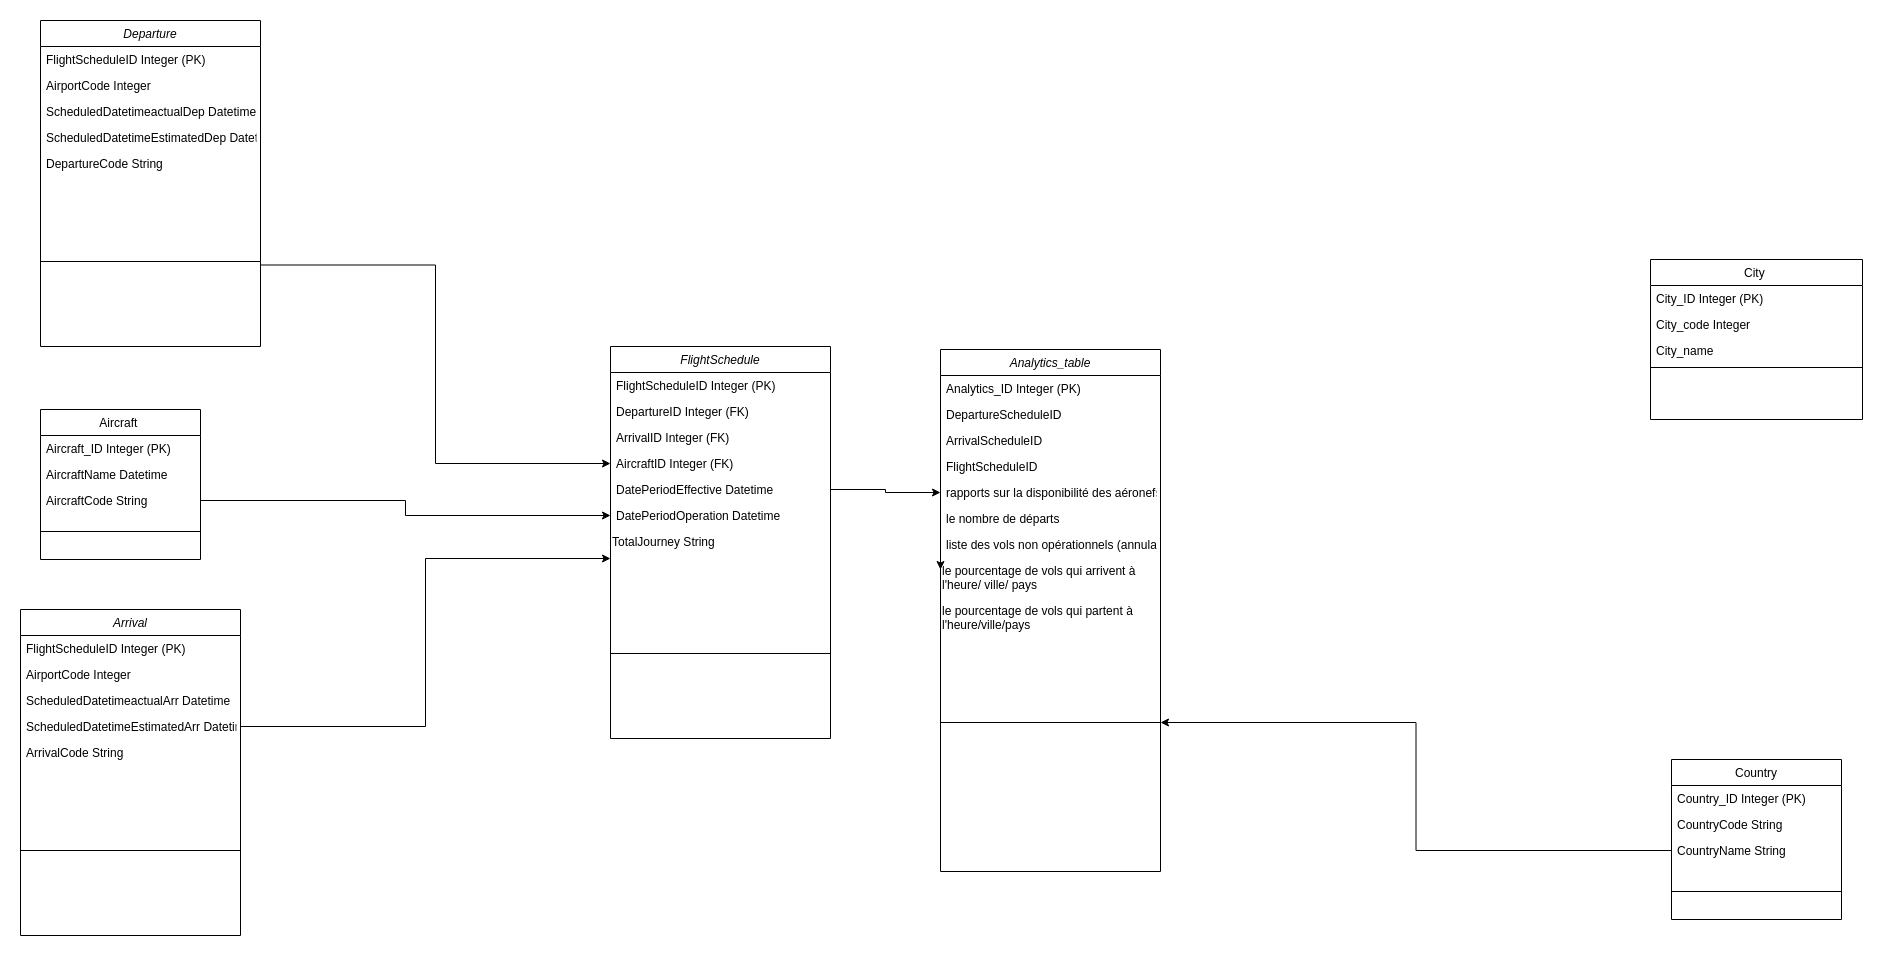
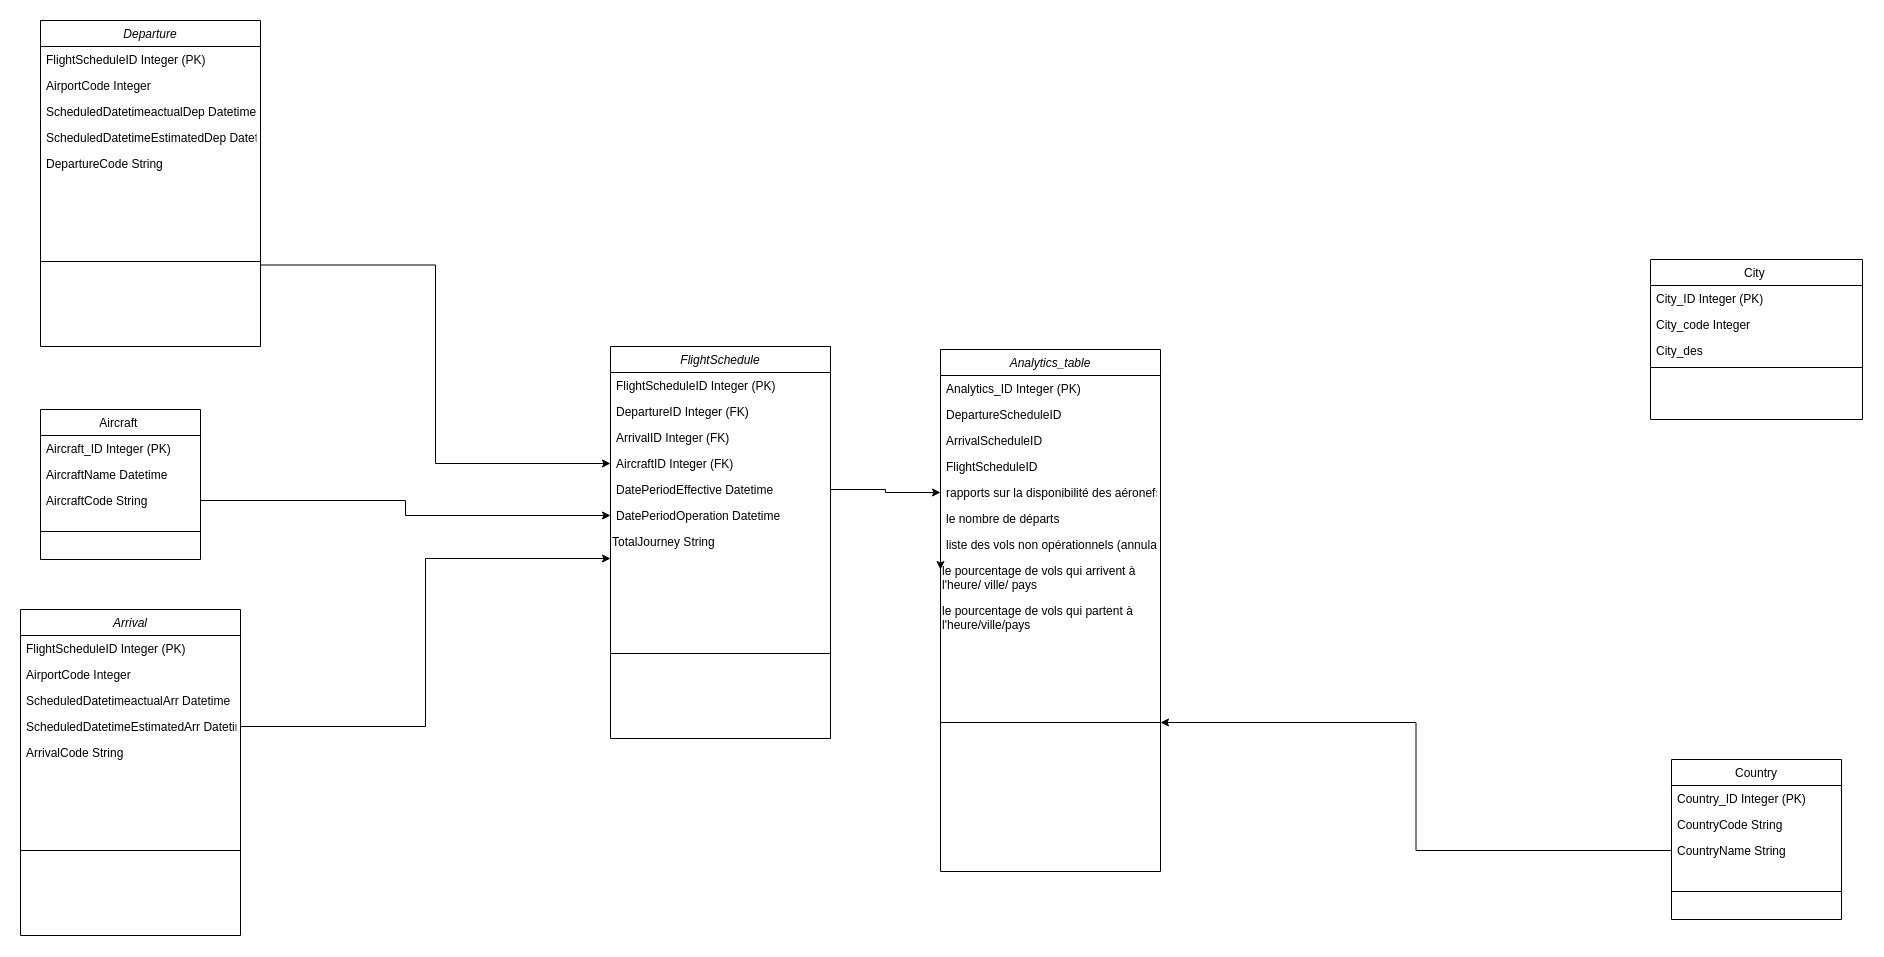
  <mxCell id="0" />
  <mxCell id="1" parent="0" />
  <mxCell id="2" value="FlightSchedule" style="swimlane;fontStyle=2;align=center;verticalAlign=top;childLayout=stackLayout;horizontal=1;startSize=26;horizontalStack=0;resizeParent=1;resizeLast=0;collapsible=1;marginBottom=0;rounded=0;shadow=0;strokeWidth=1;" parent="1" vertex="1"><mxGeometry x="610" y="346" width="220" height="392" as="geometry"><mxRectangle x="230" y="140" width="160" height="26" as="alternateBounds" /></mxGeometry></mxCell>
  <mxCell id="3" value="FlightScheduleID Integer (PK)" style="text;align=left;verticalAlign=top;spacingLeft=4;spacingRight=4;overflow=hidden;rotatable=0;points=[[0,0.5],[1,0.5]];portConstraint=eastwest;" parent="2" vertex="1"><mxGeometry y="26" width="220" height="26" as="geometry" /></mxCell>
  <mxCell id="4" value="DepartureID Integer (FK)" style="text;align=left;verticalAlign=top;spacingLeft=4;spacingRight=4;overflow=hidden;rotatable=0;points=[[0,0.5],[1,0.5]];portConstraint=eastwest;" parent="2" vertex="1"><mxGeometry y="52" width="220" height="26" as="geometry" /></mxCell>
  <mxCell id="5" value="ArrivalID Integer (FK)" style="text;align=left;verticalAlign=top;spacingLeft=4;spacingRight=4;overflow=hidden;rotatable=0;points=[[0,0.5],[1,0.5]];portConstraint=eastwest;" parent="2" vertex="1"><mxGeometry y="78" width="220" height="26" as="geometry" /></mxCell>
  <mxCell id="6" value="AircraftID Integer (FK)" style="text;align=left;verticalAlign=top;spacingLeft=4;spacingRight=4;overflow=hidden;rotatable=0;points=[[0,0.5],[1,0.5]];portConstraint=eastwest;" parent="2" vertex="1"><mxGeometry y="104" width="220" height="26" as="geometry" /></mxCell>
  <mxCell id="7" value="DatePeriodEffective Datetime" style="text;align=left;verticalAlign=top;spacingLeft=4;spacingRight=4;overflow=hidden;rotatable=0;points=[[0,0.5],[1,0.5]];portConstraint=eastwest;" parent="2" vertex="1"><mxGeometry y="130" width="220" height="26" as="geometry" /></mxCell>
  <mxCell id="8" value="DatePeriodOperation Datetime" style="text;align=left;verticalAlign=top;spacingLeft=4;spacingRight=4;overflow=hidden;rotatable=0;points=[[0,0.5],[1,0.5]];portConstraint=eastwest;" parent="2" vertex="1"><mxGeometry y="156" width="220" height="26" as="geometry" /></mxCell>
  <mxCell id="9" value="TotalJourney String" style="text;whiteSpace=wrap;html=1;" parent="2" vertex="1"><mxGeometry y="182" width="220" height="40" as="geometry" /></mxCell>
  <mxCell id="10" value="" style="line;html=1;strokeWidth=1;align=left;verticalAlign=middle;spacingTop=-1;spacingLeft=3;spacingRight=3;rotatable=0;labelPosition=right;points=[];portConstraint=eastwest;" parent="2" vertex="1"><mxGeometry y="222" width="220" height="170" as="geometry" /></mxCell>
  <mxCell id="11" value="Country" style="swimlane;fontStyle=0;align=center;verticalAlign=top;childLayout=stackLayout;horizontal=1;startSize=26;horizontalStack=0;resizeParent=1;resizeLast=0;collapsible=1;marginBottom=0;rounded=0;shadow=0;strokeWidth=1;" parent="1" vertex="1"><mxGeometry x="1671" y="759" width="170" height="160" as="geometry"><mxRectangle x="130" y="380" width="160" height="26" as="alternateBounds" /></mxGeometry></mxCell>
  <mxCell id="12" value="Country_ID Integer (PK)" style="text;align=left;verticalAlign=top;spacingLeft=4;spacingRight=4;overflow=hidden;rotatable=0;points=[[0,0.5],[1,0.5]];portConstraint=eastwest;" parent="11" vertex="1"><mxGeometry y="26" width="170" height="26" as="geometry" /></mxCell>
  <mxCell id="13" value="CountryCode String" style="text;align=left;verticalAlign=top;spacingLeft=4;spacingRight=4;overflow=hidden;rotatable=0;points=[[0,0.5],[1,0.5]];portConstraint=eastwest;rounded=0;shadow=0;html=0;" parent="11" vertex="1"><mxGeometry y="52" width="170" height="26" as="geometry" /></mxCell>
  <mxCell id="14" value="CountryName String" style="text;align=left;verticalAlign=top;spacingLeft=4;spacingRight=4;overflow=hidden;rotatable=0;points=[[0,0.5],[1,0.5]];portConstraint=eastwest;rounded=0;shadow=0;html=0;" parent="11" vertex="1"><mxGeometry y="78" width="170" height="26" as="geometry" /></mxCell>
  <mxCell id="15" value="" style="line;html=1;strokeWidth=1;align=left;verticalAlign=middle;spacingTop=-1;spacingLeft=3;spacingRight=3;rotatable=0;labelPosition=right;points=[];portConstraint=eastwest;" parent="11" vertex="1"><mxGeometry y="104" width="170" height="56" as="geometry" /></mxCell>
  <mxCell id="16" value="Aircraft " style="swimlane;fontStyle=0;align=center;verticalAlign=top;childLayout=stackLayout;horizontal=1;startSize=26;horizontalStack=0;resizeParent=1;resizeLast=0;collapsible=1;marginBottom=0;rounded=0;shadow=0;strokeWidth=1;" parent="1" vertex="1"><mxGeometry x="40" y="409" width="160" height="150" as="geometry"><mxRectangle x="340" y="380" width="170" height="26" as="alternateBounds" /></mxGeometry></mxCell>
  <mxCell id="17" value="Aircraft_ID Integer (PK)" style="text;align=left;verticalAlign=top;spacingLeft=4;spacingRight=4;overflow=hidden;rotatable=0;points=[[0,0.5],[1,0.5]];portConstraint=eastwest;" parent="16" vertex="1"><mxGeometry y="26" width="160" height="26" as="geometry" /></mxCell>
  <mxCell id="18" value="AircraftName Datetime " style="text;align=left;verticalAlign=top;spacingLeft=4;spacingRight=4;overflow=hidden;rotatable=0;points=[[0,0.5],[1,0.5]];portConstraint=eastwest;" parent="16" vertex="1"><mxGeometry y="52" width="160" height="26" as="geometry" /></mxCell>
  <mxCell id="19" value="AircraftCode String" style="text;align=left;verticalAlign=top;spacingLeft=4;spacingRight=4;overflow=hidden;rotatable=0;points=[[0,0.5],[1,0.5]];portConstraint=eastwest;" parent="16" vertex="1"><mxGeometry y="78" width="160" height="26" as="geometry" /></mxCell>
  <mxCell id="20" value="" style="line;html=1;strokeWidth=1;align=left;verticalAlign=middle;spacingTop=-1;spacingLeft=3;spacingRight=3;rotatable=0;labelPosition=right;points=[];portConstraint=eastwest;" parent="16" vertex="1"><mxGeometry y="104" width="160" height="36" as="geometry" /></mxCell>
  <mxCell id="21" value="City " style="swimlane;fontStyle=0;align=center;verticalAlign=top;childLayout=stackLayout;horizontal=1;startSize=26;horizontalStack=0;resizeParent=1;resizeLast=0;collapsible=1;marginBottom=0;rounded=0;shadow=0;strokeWidth=1;" parent="1" vertex="1"><mxGeometry x="1650" y="259" width="212" height="160" as="geometry"><mxRectangle x="550" y="140" width="160" height="26" as="alternateBounds" /></mxGeometry></mxCell>
  <mxCell id="22" value="City_ID Integer (PK)" style="text;align=left;verticalAlign=top;spacingLeft=4;spacingRight=4;overflow=hidden;rotatable=0;points=[[0,0.5],[1,0.5]];portConstraint=eastwest;" parent="21" vertex="1"><mxGeometry y="26" width="212" height="26" as="geometry" /></mxCell>
  <mxCell id="23" value="City_code Integer" style="text;align=left;verticalAlign=top;spacingLeft=4;spacingRight=4;overflow=hidden;rotatable=0;points=[[0,0.5],[1,0.5]];portConstraint=eastwest;rounded=0;shadow=0;html=0;" parent="21" vertex="1"><mxGeometry y="52" width="212" height="26" as="geometry" /></mxCell>
- <mxCell id="24" value="City_name" style="text;align=left;verticalAlign=top;spacingLeft=4;spacingRight=4;overflow=hidden;rotatable=0;points=[[0,0.5],[1,0.5]];portConstraint=eastwest;rounded=0;shadow=0;html=0;" parent="21" vertex="1"><mxGeometry y="78" width="212" height="26" as="geometry" /></mxCell>
+ <mxCell id="24" value="City_des" style="text;align=left;verticalAlign=top;spacingLeft=4;spacingRight=4;overflow=hidden;rotatable=0;points=[[0,0.5],[1,0.5]];portConstraint=eastwest;rounded=0;shadow=0;html=0;" parent="21" vertex="1"><mxGeometry y="78" width="212" height="26" as="geometry" /></mxCell>
  <mxCell id="25" value="" style="line;html=1;strokeWidth=1;align=left;verticalAlign=middle;spacingTop=-1;spacingLeft=3;spacingRight=3;rotatable=0;labelPosition=right;points=[];portConstraint=eastwest;" parent="21" vertex="1"><mxGeometry y="104" width="212" height="8" as="geometry" /></mxCell>
  <mxCell id="26" style="edgeStyle=orthogonalEdgeStyle;rounded=0;orthogonalLoop=1;jettySize=auto;html=1;exitX=1;exitY=0.75;exitDx=0;exitDy=0;entryX=0;entryY=0.5;entryDx=0;entryDy=0;" edge="1" parent="1" source="27" target="6"><mxGeometry relative="1" as="geometry" /></mxCell>
  <mxCell id="27" value="Departure" style="swimlane;fontStyle=2;align=center;verticalAlign=top;childLayout=stackLayout;horizontal=1;startSize=26;horizontalStack=0;resizeParent=1;resizeLast=0;collapsible=1;marginBottom=0;rounded=0;shadow=0;strokeWidth=1;" parent="1" vertex="1"><mxGeometry x="40" y="20" width="220" height="326" as="geometry"><mxRectangle x="230" y="140" width="160" height="26" as="alternateBounds" /></mxGeometry></mxCell>
  <mxCell id="28" value="FlightScheduleID Integer (PK)" style="text;align=left;verticalAlign=top;spacingLeft=4;spacingRight=4;overflow=hidden;rotatable=0;points=[[0,0.5],[1,0.5]];portConstraint=eastwest;" parent="27" vertex="1"><mxGeometry y="26" width="220" height="26" as="geometry" /></mxCell>
  <mxCell id="29" value="AirportCode Integer" style="text;align=left;verticalAlign=top;spacingLeft=4;spacingRight=4;overflow=hidden;rotatable=0;points=[[0,0.5],[1,0.5]];portConstraint=eastwest;rounded=0;shadow=0;html=0;" parent="27" vertex="1"><mxGeometry y="52" width="220" height="26" as="geometry" /></mxCell>
  <mxCell id="30" value="ScheduledDatetimeactualDep Datetime" style="text;align=left;verticalAlign=top;spacingLeft=4;spacingRight=4;overflow=hidden;rotatable=0;points=[[0,0.5],[1,0.5]];portConstraint=eastwest;rounded=0;shadow=0;html=0;" parent="27" vertex="1"><mxGeometry y="78" width="220" height="26" as="geometry" /></mxCell>
  <mxCell id="31" value="ScheduledDatetimeEstimatedDep Datetime" style="text;align=left;verticalAlign=top;spacingLeft=4;spacingRight=4;overflow=hidden;rotatable=0;points=[[0,0.5],[1,0.5]];portConstraint=eastwest;" parent="27" vertex="1"><mxGeometry y="104" width="220" height="26" as="geometry" /></mxCell>
  <mxCell id="32" value="DepartureCode String" style="text;align=left;verticalAlign=top;spacingLeft=4;spacingRight=4;overflow=hidden;rotatable=0;points=[[0,0.5],[1,0.5]];portConstraint=eastwest;" parent="27" vertex="1"><mxGeometry y="130" width="220" height="26" as="geometry" /></mxCell>
  <mxCell id="33" value="" style="line;html=1;strokeWidth=1;align=left;verticalAlign=middle;spacingTop=-1;spacingLeft=3;spacingRight=3;rotatable=0;labelPosition=right;points=[];portConstraint=eastwest;" parent="27" vertex="1"><mxGeometry y="156" width="220" height="170" as="geometry" /></mxCell>
  <mxCell id="34" value="Analytics_table" style="swimlane;fontStyle=2;align=center;verticalAlign=top;childLayout=stackLayout;horizontal=1;startSize=26;horizontalStack=0;resizeParent=1;resizeLast=0;collapsible=1;marginBottom=0;rounded=0;shadow=0;strokeWidth=1;" vertex="1" parent="1"><mxGeometry x="940" y="349" width="220" height="522" as="geometry"><mxRectangle x="230" y="140" width="160" height="26" as="alternateBounds" /></mxGeometry></mxCell>
  <mxCell id="35" value="Analytics_ID Integer (PK)" style="text;align=left;verticalAlign=top;spacingLeft=4;spacingRight=4;overflow=hidden;rotatable=0;points=[[0,0.5],[1,0.5]];portConstraint=eastwest;" vertex="1" parent="34"><mxGeometry y="26" width="220" height="26" as="geometry" /></mxCell>
  <mxCell id="36" value="DepartureScheduleID" style="text;align=left;verticalAlign=top;spacingLeft=4;spacingRight=4;overflow=hidden;rotatable=0;points=[[0,0.5],[1,0.5]];portConstraint=eastwest;rounded=0;shadow=0;html=0;" vertex="1" parent="34"><mxGeometry y="52" width="220" height="26" as="geometry" /></mxCell>
  <mxCell id="37" value="ArrivalScheduleID" style="text;align=left;verticalAlign=top;spacingLeft=4;spacingRight=4;overflow=hidden;rotatable=0;points=[[0,0.5],[1,0.5]];portConstraint=eastwest;" vertex="1" parent="34"><mxGeometry y="78" width="220" height="26" as="geometry" /></mxCell>
  <mxCell id="38" value="FlightScheduleID" style="text;align=left;verticalAlign=top;spacingLeft=4;spacingRight=4;overflow=hidden;rotatable=0;points=[[0,0.5],[1,0.5]];portConstraint=eastwest;" vertex="1" parent="34"><mxGeometry y="104" width="220" height="26" as="geometry" /></mxCell>
  <mxCell id="39" value="rapports sur la disponibilité des aéronefs" style="text;align=left;verticalAlign=top;spacingLeft=4;spacingRight=4;overflow=hidden;rotatable=0;points=[[0,0.5],[1,0.5]];portConstraint=eastwest;" vertex="1" parent="34"><mxGeometry y="130" width="220" height="26" as="geometry" /></mxCell>
  <mxCell id="40" value="le nombre de départs" style="text;align=left;verticalAlign=top;spacingLeft=4;spacingRight=4;overflow=hidden;rotatable=0;points=[[0,0.5],[1,0.5]];portConstraint=eastwest;" vertex="1" parent="34"><mxGeometry y="156" width="220" height="26" as="geometry" /></mxCell>
  <mxCell id="41" value="liste des vols non opérationnels (annulation)" style="text;align=left;verticalAlign=top;spacingLeft=4;spacingRight=4;overflow=hidden;rotatable=0;points=[[0,0.5],[1,0.5]];portConstraint=eastwest;" vertex="1" parent="34"><mxGeometry y="182" width="220" height="26" as="geometry" /></mxCell>
  <mxCell id="42" style="edgeStyle=orthogonalEdgeStyle;rounded=0;orthogonalLoop=1;jettySize=auto;html=1;exitX=0;exitY=0.25;exitDx=0;exitDy=0;" edge="1" parent="34" source="43"><mxGeometry relative="1" as="geometry"><mxPoint y="220" as="targetPoint" /></mxGeometry></mxCell>
  <mxCell id="43" value="le pourcentage de vols qui arrivent à l'heure/ ville/ pays" style="text;whiteSpace=wrap;html=1;" vertex="1" parent="34"><mxGeometry y="208" width="220" height="40" as="geometry" /></mxCell>
  <mxCell id="44" value="le pourcentage de vols qui partent à l'heure/ville/pays" style="text;whiteSpace=wrap;html=1;" vertex="1" parent="34"><mxGeometry y="248" width="220" height="40" as="geometry" /></mxCell>
  <mxCell id="45" value="" style="line;html=1;strokeWidth=1;align=left;verticalAlign=middle;spacingTop=-1;spacingLeft=3;spacingRight=3;rotatable=0;labelPosition=right;points=[];portConstraint=eastwest;" vertex="1" parent="34"><mxGeometry y="288" width="220" height="170" as="geometry" /></mxCell>
  <mxCell id="46" value="Arrival" style="swimlane;fontStyle=2;align=center;verticalAlign=top;childLayout=stackLayout;horizontal=1;startSize=26;horizontalStack=0;resizeParent=1;resizeLast=0;collapsible=1;marginBottom=0;rounded=0;shadow=0;strokeWidth=1;" vertex="1" parent="1"><mxGeometry x="20" y="609" width="220" height="326" as="geometry"><mxRectangle x="230" y="140" width="160" height="26" as="alternateBounds" /></mxGeometry></mxCell>
  <mxCell id="47" value="FlightScheduleID Integer (PK)" style="text;align=left;verticalAlign=top;spacingLeft=4;spacingRight=4;overflow=hidden;rotatable=0;points=[[0,0.5],[1,0.5]];portConstraint=eastwest;" vertex="1" parent="46"><mxGeometry y="26" width="220" height="26" as="geometry" /></mxCell>
  <mxCell id="48" value="AirportCode Integer" style="text;align=left;verticalAlign=top;spacingLeft=4;spacingRight=4;overflow=hidden;rotatable=0;points=[[0,0.5],[1,0.5]];portConstraint=eastwest;rounded=0;shadow=0;html=0;" vertex="1" parent="46"><mxGeometry y="52" width="220" height="26" as="geometry" /></mxCell>
  <mxCell id="49" value="ScheduledDatetimeactualArr Datetime" style="text;align=left;verticalAlign=top;spacingLeft=4;spacingRight=4;overflow=hidden;rotatable=0;points=[[0,0.5],[1,0.5]];portConstraint=eastwest;rounded=0;shadow=0;html=0;" vertex="1" parent="46"><mxGeometry y="78" width="220" height="26" as="geometry" /></mxCell>
  <mxCell id="50" value="ScheduledDatetimeEstimatedArr Datetime" style="text;align=left;verticalAlign=top;spacingLeft=4;spacingRight=4;overflow=hidden;rotatable=0;points=[[0,0.5],[1,0.5]];portConstraint=eastwest;" vertex="1" parent="46"><mxGeometry y="104" width="220" height="26" as="geometry" /></mxCell>
  <mxCell id="51" value="ArrivalCode String" style="text;align=left;verticalAlign=top;spacingLeft=4;spacingRight=4;overflow=hidden;rotatable=0;points=[[0,0.5],[1,0.5]];portConstraint=eastwest;" vertex="1" parent="46"><mxGeometry y="130" width="220" height="26" as="geometry" /></mxCell>
  <mxCell id="52" value="" style="line;html=1;strokeWidth=1;align=left;verticalAlign=middle;spacingTop=-1;spacingLeft=3;spacingRight=3;rotatable=0;labelPosition=right;points=[];portConstraint=eastwest;" vertex="1" parent="46"><mxGeometry y="156" width="220" height="170" as="geometry" /></mxCell>
  <mxCell id="53" style="edgeStyle=orthogonalEdgeStyle;rounded=0;orthogonalLoop=1;jettySize=auto;html=1;exitX=1;exitY=0.5;exitDx=0;exitDy=0;entryX=0;entryY=0.75;entryDx=0;entryDy=0;" edge="1" parent="1" source="50" target="9"><mxGeometry relative="1" as="geometry" /></mxCell>
  <mxCell id="54" style="edgeStyle=orthogonalEdgeStyle;rounded=0;orthogonalLoop=1;jettySize=auto;html=1;exitX=1;exitY=0.5;exitDx=0;exitDy=0;entryX=0;entryY=0.5;entryDx=0;entryDy=0;" edge="1" parent="1" source="19" target="8"><mxGeometry relative="1" as="geometry" /></mxCell>
  <mxCell id="55" style="edgeStyle=orthogonalEdgeStyle;rounded=0;orthogonalLoop=1;jettySize=auto;html=1;exitX=1;exitY=0.5;exitDx=0;exitDy=0;" edge="1" parent="1" source="7" target="39"><mxGeometry relative="1" as="geometry" /></mxCell>
  <mxCell id="56" style="edgeStyle=orthogonalEdgeStyle;rounded=0;orthogonalLoop=1;jettySize=auto;html=1;exitX=0;exitY=0.5;exitDx=0;exitDy=0;" edge="1" parent="1" source="14" target="45"><mxGeometry relative="1" as="geometry" /></mxCell>
